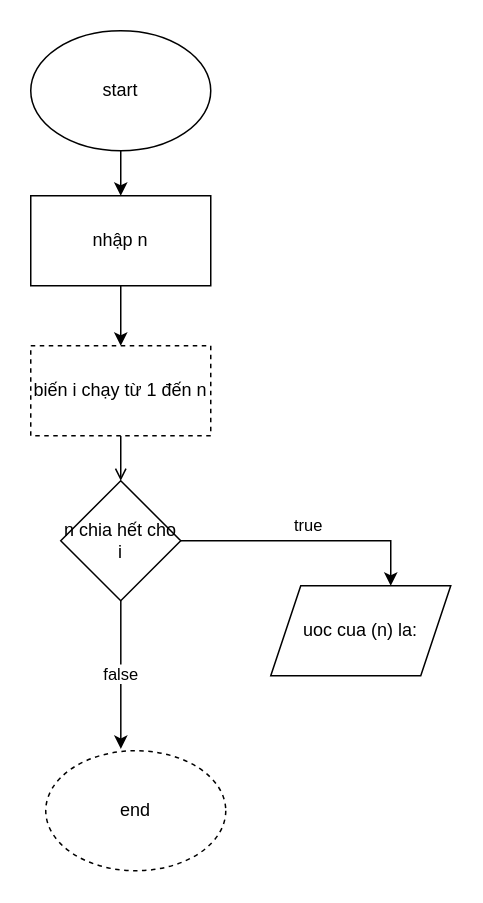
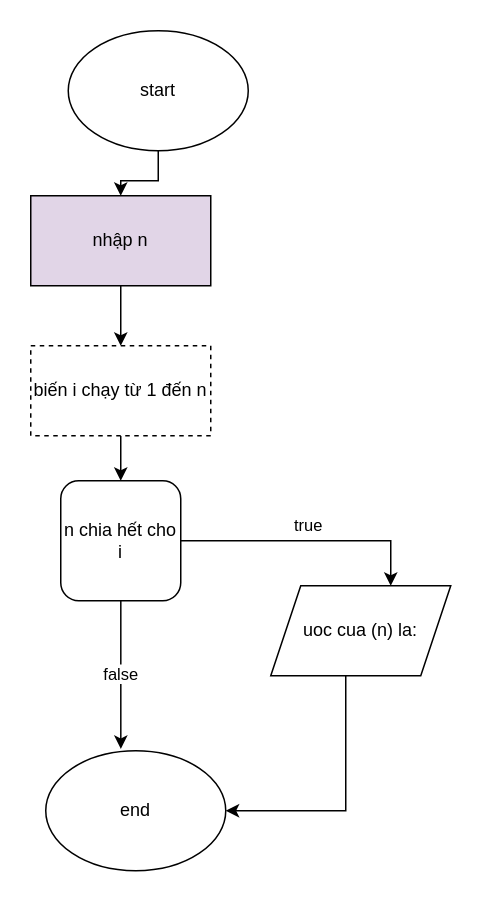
  <mxCell id="0" />
  <mxCell id="1" parent="0" />
  <mxCell id="2" style="edgeStyle=orthogonalEdgeStyle;rounded=0;orthogonalLoop=1;jettySize=auto;html=1;" edge="1" parent="1" source="3" target="5"><mxGeometry relative="1" as="geometry" /></mxCell>
- <mxCell id="3" value="start" style="ellipse;whiteSpace=wrap;html=1;" vertex="1" parent="1"><mxGeometry x="20" y="20" width="120" height="80" as="geometry" /></mxCell>
+ <mxCell id="3" value="start" style="ellipse;whiteSpace=wrap;html=1;" vertex="1" parent="1"><mxGeometry x="45" y="20" width="120" height="80" as="geometry" /></mxCell>
  <mxCell id="4" value="" style="edgeStyle=orthogonalEdgeStyle;rounded=0;orthogonalLoop=1;jettySize=auto;html=1;" edge="1" parent="1" source="5" target="9"><mxGeometry relative="1" as="geometry" /></mxCell>
- <mxCell id="5" value="nhập n" style="rounded=0;whiteSpace=wrap;html=1;" vertex="1" parent="1"><mxGeometry x="20" y="130" width="120" height="60" as="geometry" /></mxCell>
+ <mxCell id="5" value="nhập n" style="rounded=0;whiteSpace=wrap;html=1;fillColor=#e1d5e7;" vertex="1" parent="1"><mxGeometry x="20" y="130" width="120" height="60" as="geometry" /></mxCell>
  <mxCell id="6" value="true" style="edgeStyle=orthogonalEdgeStyle;rounded=0;orthogonalLoop=1;jettySize=auto;html=1;" edge="1" parent="1" source="7" target="11"><mxGeometry y="10" relative="1" as="geometry"><Array as="points"><mxPoint x="260" y="360" /></Array><mxPoint as="offset" /></mxGeometry></mxCell>
- <mxCell id="7" value="n chia hết cho i" style="rhombus;whiteSpace=wrap;html=1;" vertex="1" parent="1"><mxGeometry x="40" y="320" width="80" height="80" as="geometry" /></mxCell>
- <mxCell id="8" value="" style="edgeStyle=orthogonalEdgeStyle;rounded=0;orthogonalLoop=1;jettySize=auto;html=1;endArrow=open;" edge="1" parent="1" source="9" target="7"><mxGeometry relative="1" as="geometry" /></mxCell>
+ <mxCell id="7" value="n chia hết cho i" style="whiteSpace=wrap;html=1;rounded=1;" vertex="1" parent="1"><mxGeometry x="40" y="320" width="80" height="80" as="geometry" /></mxCell>
+ <mxCell id="8" value="" style="edgeStyle=orthogonalEdgeStyle;rounded=0;orthogonalLoop=1;jettySize=auto;html=1;" edge="1" parent="1" source="9" target="7"><mxGeometry relative="1" as="geometry" /></mxCell>
  <mxCell id="9" value="biến i chạy từ 1 đến n" style="rounded=0;whiteSpace=wrap;html=1;dashed=1;" vertex="1" parent="1"><mxGeometry x="20" y="230" width="120" height="60" as="geometry" /></mxCell>
+ <mxCell id="10" style="edgeStyle=orthogonalEdgeStyle;rounded=0;orthogonalLoop=1;jettySize=auto;html=1;" edge="1" parent="1" source="11" target="12"><mxGeometry relative="1" as="geometry"><Array as="points"><mxPoint x="230" y="540" /></Array></mxGeometry></mxCell>
  <mxCell id="11" value="uoc cua (n) la:" style="shape=parallelogram;perimeter=parallelogramPerimeter;whiteSpace=wrap;html=1;fixedSize=1;" vertex="1" parent="1"><mxGeometry x="180" y="390" width="120" height="60" as="geometry" /></mxCell>
- <mxCell id="12" value="end" style="ellipse;whiteSpace=wrap;html=1;dashed=1;" vertex="1" parent="1"><mxGeometry x="30" y="500" width="120" height="80" as="geometry" /></mxCell>
+ <mxCell id="12" value="end" style="ellipse;whiteSpace=wrap;html=1;" vertex="1" parent="1"><mxGeometry x="30" y="500" width="120" height="80" as="geometry" /></mxCell>
  <mxCell id="13" value="false" style="edgeStyle=orthogonalEdgeStyle;rounded=0;orthogonalLoop=1;jettySize=auto;html=1;entryX=0.417;entryY=-0.015;entryDx=0;entryDy=0;entryPerimeter=0;" edge="1" parent="1" source="7" target="12"><mxGeometry relative="1" as="geometry" /></mxCell>
